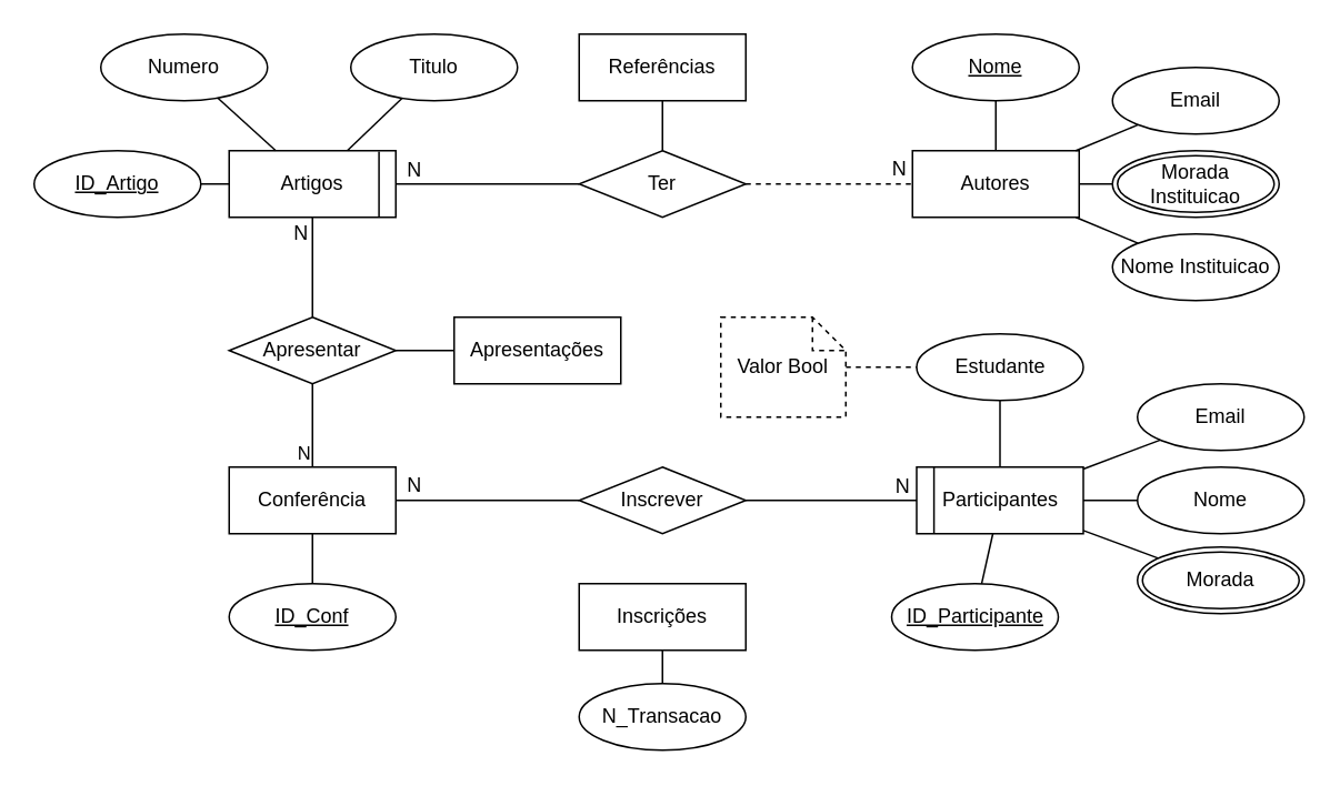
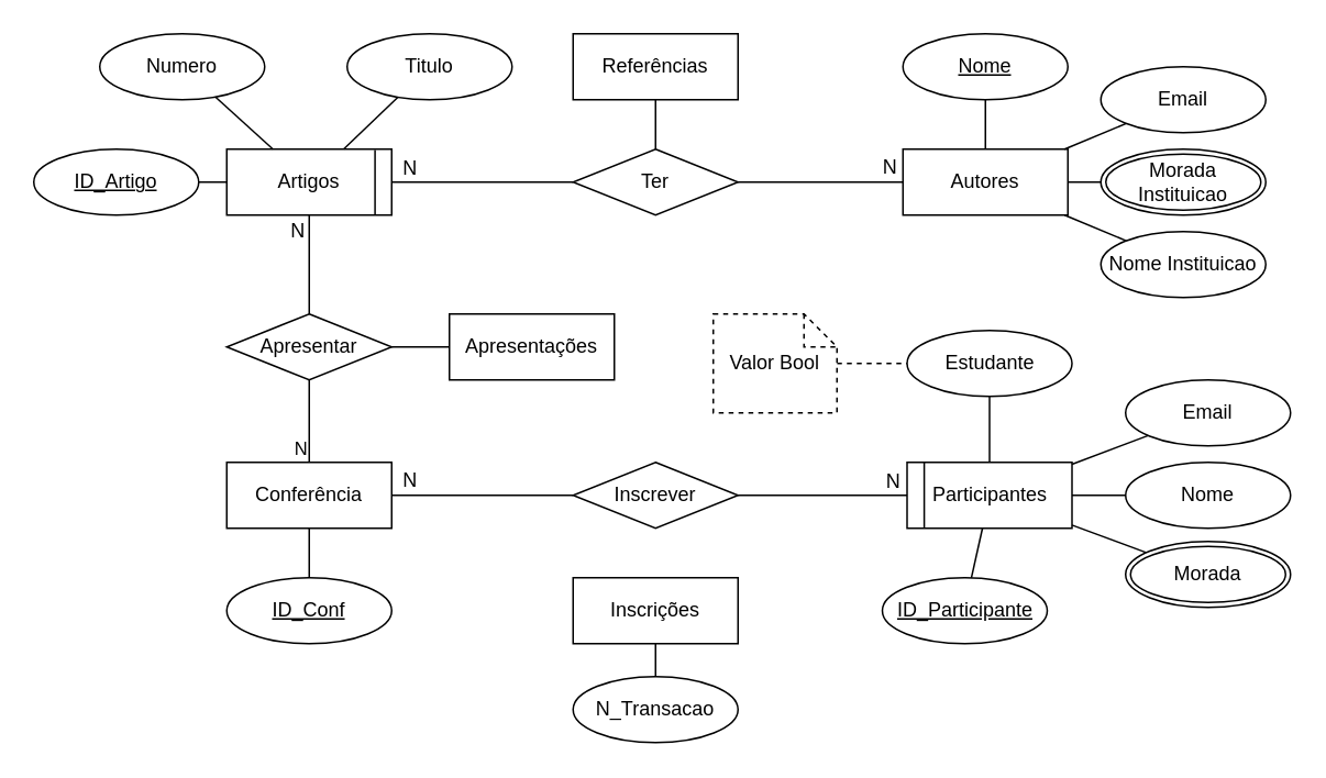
  <mxCell id="0" />
  <mxCell id="1" parent="0" />
  <mxCell id="2" value="Artigos" style="whiteSpace=wrap;html=1;align=center;" parent="1" vertex="1"><mxGeometry x="137" y="90" width="100" height="40" as="geometry" /></mxCell>
  <mxCell id="3" value="Titulo" style="ellipse;whiteSpace=wrap;html=1;align=center;" parent="1" vertex="1"><mxGeometry x="210" y="20" width="100" height="40" as="geometry" /></mxCell>
  <mxCell id="4" value="Numero" style="ellipse;whiteSpace=wrap;html=1;align=center;" parent="1" vertex="1"><mxGeometry x="60" y="20" width="100" height="40" as="geometry" /></mxCell>
  <mxCell id="5" value="" style="endArrow=none;html=1;rounded=0;" parent="1" source="4" target="2" edge="1"><mxGeometry relative="1" as="geometry"><mxPoint x="27" y="160" as="sourcePoint" /><mxPoint x="187" y="160" as="targetPoint" /></mxGeometry></mxCell>
  <mxCell id="6" value="" style="endArrow=none;html=1;rounded=0;" parent="1" source="2" target="3" edge="1"><mxGeometry relative="1" as="geometry"><mxPoint x="-43" y="320" as="sourcePoint" /><mxPoint x="117" y="320" as="targetPoint" /></mxGeometry></mxCell>
  <mxCell id="7" value="Autores" style="whiteSpace=wrap;html=1;align=center;" parent="1" vertex="1"><mxGeometry x="547" y="90" width="100" height="40" as="geometry" /></mxCell>
- <mxCell id="8" style="edgeStyle=orthogonalEdgeStyle;rounded=0;orthogonalLoop=1;jettySize=auto;html=1;exitX=1;exitY=0.5;exitDx=0;exitDy=0;endArrow=none;endFill=0;dashed=1;" parent="1" source="13" target="7" edge="1"><mxGeometry relative="1" as="geometry" /></mxCell>
+ <mxCell id="8" style="edgeStyle=orthogonalEdgeStyle;rounded=0;orthogonalLoop=1;jettySize=auto;html=1;exitX=1;exitY=0.5;exitDx=0;exitDy=0;endArrow=none;endFill=0;" parent="1" source="13" target="7" edge="1"><mxGeometry relative="1" as="geometry" /></mxCell>
  <mxCell id="9" value="N" style="edgeLabel;html=1;align=center;verticalAlign=middle;resizable=0;points=[];fontSize=12;" parent="8" vertex="1" connectable="0"><mxGeometry x="0.82" relative="1" as="geometry"><mxPoint y="-10" as="offset" /></mxGeometry></mxCell>
  <mxCell id="10" style="edgeStyle=orthogonalEdgeStyle;rounded=0;orthogonalLoop=1;jettySize=auto;html=1;exitX=0;exitY=0.5;exitDx=0;exitDy=0;endArrow=none;endFill=0;" parent="1" source="13" target="2" edge="1"><mxGeometry relative="1" as="geometry" /></mxCell>
  <mxCell id="11" value="N" style="edgeLabel;html=1;align=center;verticalAlign=middle;resizable=0;points=[];fontSize=12;" parent="10" vertex="1" connectable="0"><mxGeometry x="0.818" relative="1" as="geometry"><mxPoint y="-9" as="offset" /></mxGeometry></mxCell>
  <mxCell id="12" style="edgeStyle=orthogonalEdgeStyle;rounded=0;orthogonalLoop=1;jettySize=auto;html=1;exitX=0.5;exitY=0;exitDx=0;exitDy=0;endArrow=none;endFill=0;" parent="1" source="13" target="21" edge="1"><mxGeometry relative="1" as="geometry" /></mxCell>
  <mxCell id="13" value="Ter" style="shape=rhombus;perimeter=rhombusPerimeter;whiteSpace=wrap;html=1;align=center;" parent="1" vertex="1"><mxGeometry x="347" y="90" width="100" height="40" as="geometry" /></mxCell>
  <mxCell id="14" value="" style="endArrow=none;html=1;rounded=0;" parent="1" source="55" target="7" edge="1"><mxGeometry relative="1" as="geometry"><mxPoint x="597" y="60" as="sourcePoint" /><mxPoint x="567" y="170" as="targetPoint" /></mxGeometry></mxCell>
  <mxCell id="15" value="Email" style="ellipse;whiteSpace=wrap;html=1;align=center;" parent="1" vertex="1"><mxGeometry x="667" y="40" width="100" height="40" as="geometry" /></mxCell>
  <mxCell id="16" value="" style="endArrow=none;html=1;rounded=0;" parent="1" source="7" target="15" edge="1"><mxGeometry relative="1" as="geometry"><mxPoint x="547" y="150" as="sourcePoint" /><mxPoint x="707" y="150" as="targetPoint" /></mxGeometry></mxCell>
  <mxCell id="17" value="Nome Instituicao" style="ellipse;whiteSpace=wrap;html=1;align=center;" parent="1" vertex="1"><mxGeometry x="667" y="140" width="100" height="40" as="geometry" /></mxCell>
  <mxCell id="18" value="" style="endArrow=none;html=1;rounded=0;" parent="1" source="56" target="7" edge="1"><mxGeometry relative="1" as="geometry"><mxPoint x="667" y="110" as="sourcePoint" /><mxPoint x="687" y="190" as="targetPoint" /></mxGeometry></mxCell>
  <mxCell id="19" value="" style="endArrow=none;html=1;rounded=0;" parent="1" source="17" target="7" edge="1"><mxGeometry relative="1" as="geometry"><mxPoint x="507" y="200" as="sourcePoint" /><mxPoint x="667" y="200" as="targetPoint" /></mxGeometry></mxCell>
  <mxCell id="20" value="" style="endArrow=none;html=1;rounded=0;exitX=0.899;exitY=0.011;exitDx=0;exitDy=0;exitPerimeter=0;entryX=0.899;entryY=0.996;entryDx=0;entryDy=0;entryPerimeter=0;" parent="1" source="2" target="2" edge="1"><mxGeometry relative="1" as="geometry"><mxPoint x="187" y="170" as="sourcePoint" /><mxPoint x="347" y="170" as="targetPoint" /></mxGeometry></mxCell>
  <mxCell id="21" value="Referências" style="whiteSpace=wrap;html=1;align=center;" parent="1" vertex="1"><mxGeometry x="347" y="20" width="100" height="40" as="geometry" /></mxCell>
  <mxCell id="22" value="Participantes" style="whiteSpace=wrap;html=1;align=center;" parent="1" vertex="1"><mxGeometry x="549.5" y="280" width="100" height="40" as="geometry" /></mxCell>
  <mxCell id="23" value="Nome" style="ellipse;whiteSpace=wrap;html=1;align=center;" parent="1" vertex="1"><mxGeometry x="682" y="280" width="100" height="40" as="geometry" /></mxCell>
  <mxCell id="24" value="" style="endArrow=none;html=1;rounded=0;" parent="1" source="22" target="23" edge="1"><mxGeometry relative="1" as="geometry"><mxPoint x="524.5" y="360" as="sourcePoint" /><mxPoint x="684.5" y="360" as="targetPoint" /></mxGeometry></mxCell>
  <mxCell id="25" value="" style="endArrow=none;html=1;rounded=0;" parent="1" source="57" target="22" edge="1"><mxGeometry relative="1" as="geometry"><mxPoint x="695.662" y="336.262" as="sourcePoint" /><mxPoint x="664.5" y="370" as="targetPoint" /></mxGeometry></mxCell>
  <mxCell id="26" value="Email" style="ellipse;whiteSpace=wrap;html=1;align=center;" parent="1" vertex="1"><mxGeometry x="682" y="230" width="100" height="40" as="geometry" /></mxCell>
  <mxCell id="27" value="" style="endArrow=none;html=1;rounded=0;" parent="1" source="26" target="22" edge="1"><mxGeometry relative="1" as="geometry"><mxPoint x="384.5" y="430" as="sourcePoint" /><mxPoint x="544.5" y="430" as="targetPoint" /></mxGeometry></mxCell>
  <mxCell id="28" value="Estudante" style="ellipse;whiteSpace=wrap;html=1;align=center;" parent="1" vertex="1"><mxGeometry x="549.5" y="200" width="100" height="40" as="geometry" /></mxCell>
  <mxCell id="29" value="" style="endArrow=none;html=1;rounded=0;" parent="1" source="28" target="22" edge="1"><mxGeometry relative="1" as="geometry"><mxPoint x="824.5" y="370" as="sourcePoint" /><mxPoint x="984.5" y="370" as="targetPoint" /></mxGeometry></mxCell>
  <mxCell id="30" style="edgeStyle=orthogonalEdgeStyle;rounded=0;orthogonalLoop=1;jettySize=auto;html=1;endArrow=none;endFill=0;dashed=1;" parent="1" source="34" target="28" edge="1"><mxGeometry relative="1" as="geometry"><mxPoint x="724.5" y="220" as="sourcePoint" /></mxGeometry></mxCell>
  <mxCell id="31" value="ID_Participante" style="ellipse;whiteSpace=wrap;html=1;align=center;fontStyle=4;" parent="1" vertex="1"><mxGeometry x="534.5" y="350" width="100" height="40" as="geometry" /></mxCell>
  <mxCell id="32" value="" style="endArrow=none;html=1;rounded=0;" parent="1" source="31" target="22" edge="1"><mxGeometry relative="1" as="geometry"><mxPoint x="444.5" y="410" as="sourcePoint" /><mxPoint x="604.5" y="410" as="targetPoint" /></mxGeometry></mxCell>
  <mxCell id="33" value="Conferência" style="whiteSpace=wrap;html=1;align=center;" parent="1" vertex="1"><mxGeometry x="137" y="280" width="100" height="40" as="geometry" /></mxCell>
  <mxCell id="34" value="Valor Bool" style="shape=note;size=20;whiteSpace=wrap;html=1;dashed=1;" parent="1" vertex="1"><mxGeometry x="432" y="190" width="75" height="60" as="geometry" /></mxCell>
  <mxCell id="35" style="edgeStyle=orthogonalEdgeStyle;rounded=0;orthogonalLoop=1;jettySize=auto;html=1;exitX=0;exitY=0.5;exitDx=0;exitDy=0;endArrow=none;endFill=0;" parent="1" source="39" target="33" edge="1"><mxGeometry relative="1" as="geometry"><mxPoint x="-73" y="270" as="targetPoint" /></mxGeometry></mxCell>
  <mxCell id="36" value="N" style="edgeLabel;html=1;align=center;verticalAlign=middle;resizable=0;points=[];fontSize=12;" parent="35" vertex="1" connectable="0"><mxGeometry x="0.82" relative="1" as="geometry"><mxPoint y="-10" as="offset" /></mxGeometry></mxCell>
  <mxCell id="37" style="edgeStyle=orthogonalEdgeStyle;rounded=0;orthogonalLoop=1;jettySize=auto;html=1;exitX=1;exitY=0.5;exitDx=0;exitDy=0;endArrow=none;endFill=0;" parent="1" source="39" target="22" edge="1"><mxGeometry relative="1" as="geometry"><mxPoint x="222" y="305" as="targetPoint" /></mxGeometry></mxCell>
  <mxCell id="38" value="N" style="edgeLabel;html=1;align=center;verticalAlign=middle;resizable=0;points=[];fontSize=12;" parent="37" vertex="1" connectable="0"><mxGeometry x="0.818" relative="1" as="geometry"><mxPoint y="-9" as="offset" /></mxGeometry></mxCell>
  <mxCell id="39" value="Inscrever" style="shape=rhombus;perimeter=rhombusPerimeter;whiteSpace=wrap;html=1;align=center;" parent="1" vertex="1"><mxGeometry x="347" y="280" width="100" height="40" as="geometry" /></mxCell>
  <mxCell id="40" value="Inscrições" style="whiteSpace=wrap;html=1;align=center;" parent="1" vertex="1"><mxGeometry x="347" y="350" width="100" height="40" as="geometry" /></mxCell>
  <mxCell id="41" value="N_Transacao" style="ellipse;whiteSpace=wrap;html=1;align=center;" parent="1" vertex="1"><mxGeometry x="347" y="410" width="100" height="40" as="geometry" /></mxCell>
  <mxCell id="42" value="" style="endArrow=none;html=1;rounded=0;" parent="1" source="40" target="41" edge="1"><mxGeometry relative="1" as="geometry"><mxPoint x="212" y="440" as="sourcePoint" /><mxPoint x="372" y="440" as="targetPoint" /></mxGeometry></mxCell>
  <mxCell id="43" value="" style="endArrow=none;html=1;rounded=0;entryX=0.104;entryY=0.004;entryDx=0;entryDy=0;entryPerimeter=0;exitX=0.104;exitY=0.989;exitDx=0;exitDy=0;exitPerimeter=0;" parent="1" source="22" target="22" edge="1"><mxGeometry relative="1" as="geometry"><mxPoint x="560" y="318" as="sourcePoint" /><mxPoint x="864.5" y="330" as="targetPoint" /></mxGeometry></mxCell>
  <mxCell id="44" value="ID_Conf" style="ellipse;whiteSpace=wrap;html=1;align=center;fontStyle=4;" parent="1" vertex="1"><mxGeometry x="137" y="350" width="100" height="40" as="geometry" /></mxCell>
  <mxCell id="45" value="" style="endArrow=none;html=1;rounded=0;" parent="1" source="44" target="33" edge="1"><mxGeometry relative="1" as="geometry"><mxPoint x="192" y="420" as="sourcePoint" /><mxPoint x="352" y="420" as="targetPoint" /></mxGeometry></mxCell>
  <mxCell id="46" style="edgeStyle=orthogonalEdgeStyle;rounded=0;orthogonalLoop=1;jettySize=auto;html=1;exitX=0.5;exitY=0;exitDx=0;exitDy=0;endArrow=none;endFill=0;" parent="1" source="51" target="2" edge="1"><mxGeometry relative="1" as="geometry" /></mxCell>
  <mxCell id="47" value="N" style="edgeLabel;html=1;align=center;verticalAlign=middle;resizable=0;points=[];fontSize=12;" parent="46" vertex="1" connectable="0"><mxGeometry x="0.733" y="1" relative="1" as="geometry"><mxPoint x="-7" y="1" as="offset" /></mxGeometry></mxCell>
  <mxCell id="48" style="edgeStyle=orthogonalEdgeStyle;rounded=0;orthogonalLoop=1;jettySize=auto;html=1;exitX=0.5;exitY=1;exitDx=0;exitDy=0;endArrow=none;endFill=0;" parent="1" source="51" target="33" edge="1"><mxGeometry relative="1" as="geometry" /></mxCell>
  <mxCell id="49" value="N" style="edgeLabel;html=1;align=center;verticalAlign=middle;resizable=0;points=[];" parent="48" vertex="1" connectable="0"><mxGeometry x="0.76" y="-1" relative="1" as="geometry"><mxPoint x="-5" y="-3" as="offset" /></mxGeometry></mxCell>
  <mxCell id="50" style="edgeStyle=orthogonalEdgeStyle;rounded=0;orthogonalLoop=1;jettySize=auto;html=1;exitX=1;exitY=0.5;exitDx=0;exitDy=0;endArrow=none;endFill=0;" parent="1" source="51" target="52" edge="1"><mxGeometry relative="1" as="geometry" /></mxCell>
  <mxCell id="51" value="Apresentar" style="shape=rhombus;perimeter=rhombusPerimeter;whiteSpace=wrap;html=1;align=center;" parent="1" vertex="1"><mxGeometry x="137" y="190" width="100" height="40" as="geometry" /></mxCell>
  <mxCell id="52" value="Apresentações" style="whiteSpace=wrap;html=1;align=center;" parent="1" vertex="1"><mxGeometry x="272" y="190" width="100" height="40" as="geometry" /></mxCell>
  <mxCell id="53" value="ID_Artigo" style="ellipse;whiteSpace=wrap;html=1;align=center;fontStyle=4;" parent="1" vertex="1"><mxGeometry x="20" y="90" width="100" height="40" as="geometry" /></mxCell>
  <mxCell id="54" value="" style="endArrow=none;html=1;rounded=0;" parent="1" source="53" target="2" edge="1"><mxGeometry relative="1" as="geometry"><mxPoint x="70" y="168" as="sourcePoint" /><mxPoint x="105" y="200" as="targetPoint" /></mxGeometry></mxCell>
  <mxCell id="55" value="Nome" style="ellipse;whiteSpace=wrap;html=1;align=center;fontStyle=4;" parent="1" vertex="1"><mxGeometry x="547" y="20" width="100" height="40" as="geometry" /></mxCell>
  <mxCell id="56" value="Morada Instituicao" style="ellipse;shape=doubleEllipse;margin=3;whiteSpace=wrap;html=1;align=center;" vertex="1" parent="1"><mxGeometry x="667" y="90" width="100" height="40" as="geometry" /></mxCell>
  <mxCell id="57" value="Morada" style="ellipse;shape=doubleEllipse;margin=3;whiteSpace=wrap;html=1;align=center;" vertex="1" parent="1"><mxGeometry x="682" y="328" width="100" height="40" as="geometry" /></mxCell>
